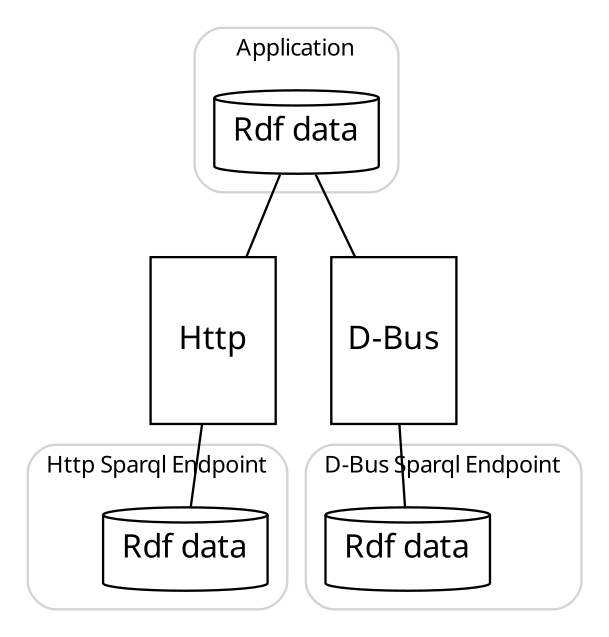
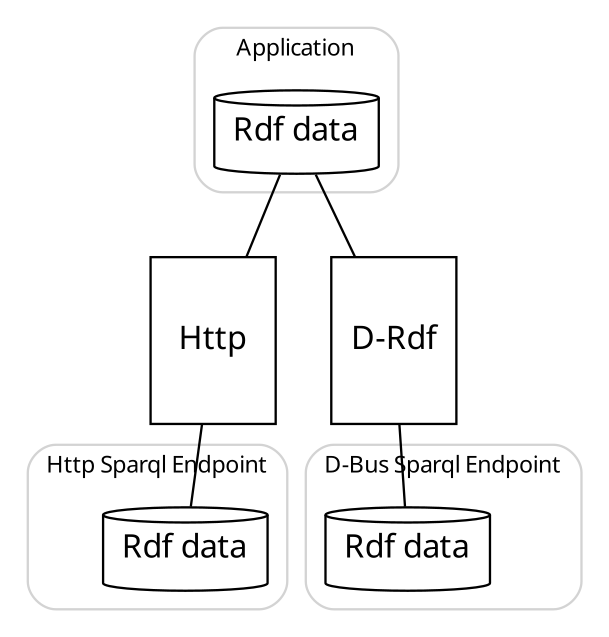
  graph {
    compound=true
    fontname="sans-serif"
    rankdir=TB
    node [border=0 fontname="sans-serif" shape=cylinder style=rounded]
    n1 [label="Rdf data"]
    n2 [label="Rdf data"]
    n3 [label="Rdf data"]
    Http [fixedsize=true height=1 shape=box style=""]
-   "D-Bus" [fixedsize=true height=1 shape=box style=""]
+   "D-Bus" [fixedsize=true height=1 shape=box label="D-Rdf" style=""]
    subgraph cluster_1 {
      color=lightgrey
      fontsize=10
      label=Application
      style=rounded
      n1
    }
    subgraph cluster_2 {
      color=lightgrey
      fontsize=10
      label="Http Sparql Endpoint"
      style=rounded
      n2
    }
    subgraph cluster_3 {
      color=lightgrey
      fontsize=10
      label="D-Bus Sparql Endpoint"
      style=rounded
      n3
    }
    n1 -- Http
    n1 -- "D-Bus"
    Http -- n2
    "D-Bus" -- n3
  }
